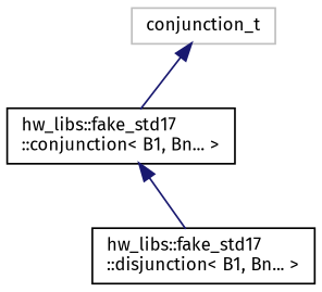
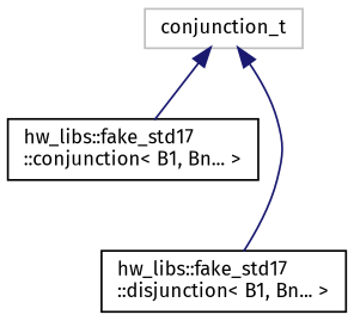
  digraph {
    fontname="Fira Sans"
    rankdir=TB
    node [color=black fillcolor=white fontname="Fira Sans" fontsize=10 shape=record style=filled]
    edge [color=midnightblue dir=back fontname="Fira Sans" fontsize=10 labelfontname=Helvetica labelfontsize=10 style=solid]
    n1 [color=grey75 height=0.2 label=conjunction_t width=0.4]
    n2 [height=0.2 label="hw_libs::fake_std17\l::conjunction\< B1, Bn... \>" width=0.4]
    n3 [height=0.2 label="hw_libs::fake_std17\l::disjunction\< B1, Bn... \>" width=0.4]
    n1 -> n2
-   n2 -> n3
+   n1 -> n3
  }
